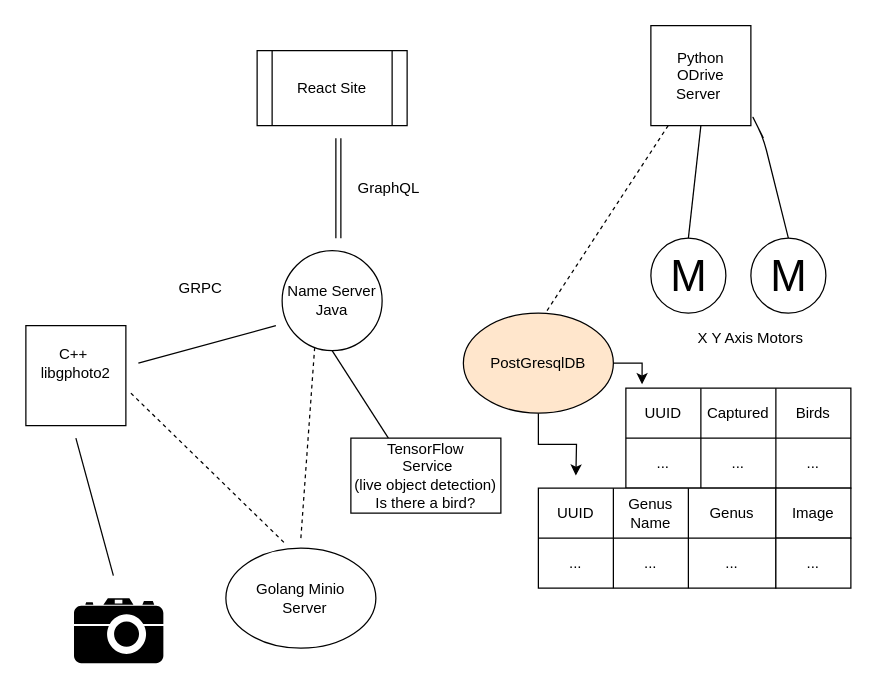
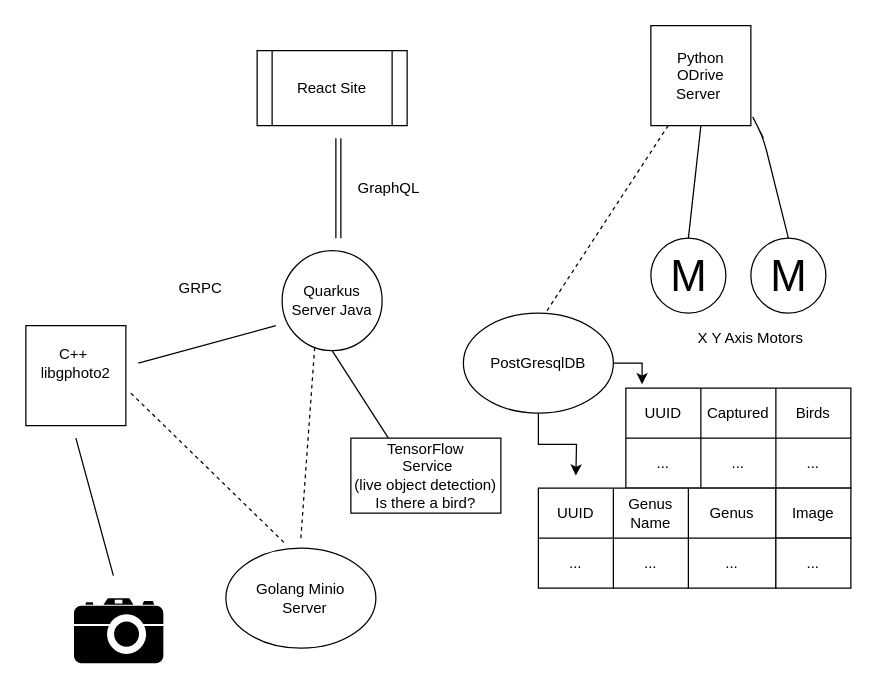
  <mxCell id="0" />
  <mxCell id="1" parent="0" />
- <mxCell id="2" value="Name Server Java&lt;br&gt;" style="ellipse;whiteSpace=wrap;html=1;aspect=fixed;" parent="1" vertex="1"><mxGeometry x="225" y="200" width="80" height="80" as="geometry" /></mxCell>
+ <mxCell id="2" value="Quarkus Server Java&lt;br&gt;" style="ellipse;whiteSpace=wrap;html=1;aspect=fixed;" parent="1" vertex="1"><mxGeometry x="225" y="200" width="80" height="80" as="geometry" /></mxCell>
  <mxCell id="3" value="" style="whiteSpace=wrap;html=1;aspect=fixed;" parent="1" vertex="1"><mxGeometry x="20" y="260" width="80" height="80" as="geometry" /></mxCell>
  <mxCell id="4" value="" style="endArrow=none;html=1;" parent="1" edge="1"><mxGeometry width="50" height="50" relative="1" as="geometry"><mxPoint x="90" y="460" as="sourcePoint" /><mxPoint x="60" y="350" as="targetPoint" /><Array as="points"><mxPoint x="60" y="350" /></Array></mxGeometry></mxCell>
  <mxCell id="5" value="React Site" style="shape=process;whiteSpace=wrap;html=1;backgroundOutline=1;" parent="1" vertex="1"><mxGeometry x="205" y="40" width="120" height="60" as="geometry" /></mxCell>
  <mxCell id="6" value="" style="endArrow=none;html=1;" parent="1" edge="1"><mxGeometry width="50" height="50" relative="1" as="geometry"><mxPoint x="220" y="260" as="sourcePoint" /><mxPoint x="110" y="290" as="targetPoint" /><Array as="points" /></mxGeometry></mxCell>
  <mxCell id="7" value="GRPC" style="text;html=1;strokeColor=none;fillColor=none;align=center;verticalAlign=middle;whiteSpace=wrap;rounded=0;" parent="1" vertex="1"><mxGeometry x="140" y="220" width="40" height="20" as="geometry" /></mxCell>
  <mxCell id="8" value="C++&amp;nbsp;&lt;br&gt;libgphoto2" style="text;html=1;strokeColor=none;fillColor=none;align=center;verticalAlign=middle;whiteSpace=wrap;rounded=0;" parent="1" vertex="1"><mxGeometry x="40" y="280" width="40" height="20" as="geometry" /></mxCell>
  <mxCell id="9" value="" style="endArrow=none;dashed=1;html=1;exitX=0.558;exitY=-0.025;exitDx=0;exitDy=0;exitPerimeter=0;" parent="1" source="13" target="10" edge="1"><mxGeometry width="50" height="50" relative="1" as="geometry"><mxPoint x="265" y="360" as="sourcePoint" /><mxPoint x="290" y="350" as="targetPoint" /></mxGeometry></mxCell>
  <mxCell id="10" value="Python ODrive Server&amp;nbsp;" style="whiteSpace=wrap;html=1;aspect=fixed;" parent="1" vertex="1"><mxGeometry x="520" y="20" width="80" height="80" as="geometry" /></mxCell>
  <mxCell id="11" style="edgeStyle=orthogonalEdgeStyle;rounded=0;orthogonalLoop=1;jettySize=auto;html=1;exitX=0.5;exitY=1;exitDx=0;exitDy=0;" edge="1" parent="1" source="13"><mxGeometry relative="1" as="geometry"><mxPoint x="460" y="380" as="targetPoint" /></mxGeometry></mxCell>
  <mxCell id="12" style="edgeStyle=orthogonalEdgeStyle;rounded=0;orthogonalLoop=1;jettySize=auto;html=1;exitX=1;exitY=0.5;exitDx=0;exitDy=0;entryX=0.072;entryY=-0.075;entryDx=0;entryDy=0;entryPerimeter=0;" edge="1" parent="1" source="13" target="27"><mxGeometry relative="1" as="geometry"><mxPoint x="570" y="300" as="targetPoint" /></mxGeometry></mxCell>
- <mxCell id="13" value="PostGresqlDB" style="ellipse;whiteSpace=wrap;html=1;fillColor=#ffe6cc;" parent="1" vertex="1"><mxGeometry x="370" y="250" width="120" height="80" as="geometry" /></mxCell>
+ <mxCell id="13" value="PostGresqlDB" style="ellipse;whiteSpace=wrap;html=1;" parent="1" vertex="1"><mxGeometry x="370" y="250" width="120" height="80" as="geometry" /></mxCell>
  <mxCell id="14" value="Golang Minio&lt;br&gt;&amp;nbsp; Server" style="ellipse;whiteSpace=wrap;html=1;" parent="1" vertex="1"><mxGeometry x="180" y="438" width="120" height="80" as="geometry" /></mxCell>
  <mxCell id="15" value="" style="endArrow=none;dashed=1;html=1;entryX=0.392;entryY=-0.05;entryDx=0;entryDy=0;entryPerimeter=0;exitX=1.05;exitY=0.675;exitDx=0;exitDy=0;exitPerimeter=0;" parent="1" source="3" target="14" edge="1"><mxGeometry width="50" height="50" relative="1" as="geometry"><mxPoint x="280" y="358" as="sourcePoint" /><mxPoint x="348.04" y="290" as="targetPoint" /></mxGeometry></mxCell>
  <mxCell id="16" value="" style="shape=link;html=1;" parent="1" edge="1"><mxGeometry width="50" height="50" relative="1" as="geometry"><mxPoint x="270" y="190" as="sourcePoint" /><mxPoint x="270" y="110" as="targetPoint" /></mxGeometry></mxCell>
  <mxCell id="17" value="" style="shape=mxgraph.signs.tech.camera_2;html=1;fillColor=#000000;strokeColor=none;verticalLabelPosition=bottom;verticalAlign=top;align=center;" parent="1" vertex="1"><mxGeometry x="58.5" y="478" width="71.5" height="52" as="geometry" /></mxCell>
  <mxCell id="18" value="M" style="verticalLabelPosition=middle;shadow=0;dashed=0;align=center;html=1;verticalAlign=middle;strokeWidth=1;shape=ellipse;aspect=fixed;fontSize=35;" parent="1" vertex="1"><mxGeometry x="600" y="190" width="60" height="60" as="geometry" /></mxCell>
  <mxCell id="19" value="M" style="verticalLabelPosition=middle;shadow=0;dashed=0;align=center;html=1;verticalAlign=middle;strokeWidth=1;shape=ellipse;aspect=fixed;fontSize=35;" parent="1" vertex="1"><mxGeometry x="520" y="190" width="60" height="60" as="geometry" /></mxCell>
  <mxCell id="20" value="X Y Axis Motors&lt;br&gt;" style="text;html=1;strokeColor=none;fillColor=none;align=center;verticalAlign=middle;whiteSpace=wrap;rounded=0;" parent="1" vertex="1"><mxGeometry x="550" y="260" width="100" height="20" as="geometry" /></mxCell>
  <mxCell id="21" value="" style="endArrow=none;html=1;exitX=0.5;exitY=0;exitDx=0;exitDy=0;" parent="1" source="19" edge="1"><mxGeometry width="50" height="50" relative="1" as="geometry"><mxPoint x="550" y="180" as="sourcePoint" /><mxPoint x="560" y="100" as="targetPoint" /><Array as="points"><mxPoint x="560" y="100" /></Array></mxGeometry></mxCell>
  <mxCell id="22" value="" style="endArrow=none;html=1;exitX=0.5;exitY=0;exitDx=0;exitDy=0;" parent="1" source="18" edge="1"><mxGeometry width="50" height="50" relative="1" as="geometry"><mxPoint x="600" y="170" as="sourcePoint" /><mxPoint x="610" y="110" as="targetPoint" /><Array as="points"><mxPoint x="610" y="110" /><mxPoint x="600" y="90" /></Array></mxGeometry></mxCell>
  <mxCell id="23" value="" style="endArrow=none;html=1;exitX=0.25;exitY=0;exitDx=0;exitDy=0;" parent="1" edge="1" source="24"><mxGeometry width="50" height="50" relative="1" as="geometry"><mxPoint x="265" y="450" as="sourcePoint" /><mxPoint x="265" y="280" as="targetPoint" /></mxGeometry></mxCell>
  <mxCell id="24" value="TensorFlow&lt;br&gt;&amp;nbsp;Service&lt;br&gt;(live object detection)&lt;br&gt;Is there a bird?" style="rounded=0;whiteSpace=wrap;html=1;" parent="1" vertex="1"><mxGeometry x="280" y="350" width="120" height="60" as="geometry" /></mxCell>
  <mxCell id="25" value="GraphQL&lt;br&gt;" style="text;html=1;align=center;verticalAlign=middle;resizable=0;points=[];autosize=1;" vertex="1" parent="1"><mxGeometry x="280" y="140" width="60" height="20" as="geometry" /></mxCell>
  <mxCell id="26" value="" style="shape=table;html=1;whiteSpace=wrap;startSize=0;container=1;collapsible=0;childLayout=tableLayout;" vertex="1" parent="1"><mxGeometry x="500" y="310" width="180" height="80" as="geometry" /></mxCell>
  <mxCell id="27" value="" style="shape=partialRectangle;html=1;whiteSpace=wrap;collapsible=0;dropTarget=0;pointerEvents=0;fillColor=none;top=0;left=0;bottom=0;right=0;points=[[0,0.5],[1,0.5]];portConstraint=eastwest;" vertex="1" parent="26"><mxGeometry width="180" height="40" as="geometry" /></mxCell>
  <mxCell id="28" value="UUID&lt;br&gt;" style="shape=partialRectangle;html=1;whiteSpace=wrap;connectable=0;fillColor=none;top=0;left=0;bottom=0;right=0;overflow=hidden;" vertex="1" parent="27"><mxGeometry width="60" height="40" as="geometry" /></mxCell>
  <mxCell id="29" value="Captured" style="shape=partialRectangle;html=1;whiteSpace=wrap;connectable=0;fillColor=none;top=0;left=0;bottom=0;right=0;overflow=hidden;" vertex="1" parent="27"><mxGeometry x="60" width="60" height="40" as="geometry" /></mxCell>
  <mxCell id="30" value="Birds&lt;br&gt;" style="shape=partialRectangle;html=1;whiteSpace=wrap;connectable=0;fillColor=none;top=0;left=0;bottom=0;right=0;overflow=hidden;" vertex="1" parent="27"><mxGeometry x="120" width="60" height="40" as="geometry" /></mxCell>
  <mxCell id="31" value="" style="shape=partialRectangle;html=1;whiteSpace=wrap;collapsible=0;dropTarget=0;pointerEvents=0;fillColor=none;top=0;left=0;bottom=0;right=0;points=[[0,0.5],[1,0.5]];portConstraint=eastwest;" vertex="1" parent="26"><mxGeometry y="40" width="180" height="40" as="geometry" /></mxCell>
  <mxCell id="32" value="...&lt;br&gt;" style="shape=partialRectangle;html=1;whiteSpace=wrap;connectable=0;fillColor=none;top=0;left=0;bottom=0;right=0;overflow=hidden;" vertex="1" parent="31"><mxGeometry width="60" height="40" as="geometry" /></mxCell>
  <mxCell id="33" value="..." style="shape=partialRectangle;html=1;whiteSpace=wrap;connectable=0;fillColor=none;top=0;left=0;bottom=0;right=0;overflow=hidden;" vertex="1" parent="31"><mxGeometry x="60" width="60" height="40" as="geometry" /></mxCell>
  <mxCell id="34" value="..." style="shape=partialRectangle;html=1;whiteSpace=wrap;connectable=0;fillColor=none;top=0;left=0;bottom=0;right=0;overflow=hidden;" vertex="1" parent="31"><mxGeometry x="120" width="60" height="40" as="geometry" /></mxCell>
  <mxCell id="35" value="" style="endArrow=none;dashed=1;html=1;entryX=0.325;entryY=0.975;entryDx=0;entryDy=0;entryPerimeter=0;" edge="1" parent="1" target="2"><mxGeometry width="50" height="50" relative="1" as="geometry"><mxPoint x="240" y="430" as="sourcePoint" /><mxPoint x="179.996" y="333.869" as="targetPoint" /></mxGeometry></mxCell>
  <mxCell id="36" value="" style="shape=table;html=1;whiteSpace=wrap;startSize=0;container=1;collapsible=0;childLayout=tableLayout;" vertex="1" parent="1"><mxGeometry x="430" y="390" width="190" height="80" as="geometry" /></mxCell>
  <mxCell id="37" value="" style="shape=partialRectangle;html=1;whiteSpace=wrap;collapsible=0;dropTarget=0;pointerEvents=0;fillColor=none;top=0;left=0;bottom=0;right=0;points=[[0,0.5],[1,0.5]];portConstraint=eastwest;" vertex="1" parent="36"><mxGeometry width="190" height="40" as="geometry" /></mxCell>
  <mxCell id="38" value="UUID&lt;br&gt;" style="shape=partialRectangle;html=1;whiteSpace=wrap;connectable=0;fillColor=none;top=0;left=0;bottom=0;right=0;overflow=hidden;" vertex="1" parent="37"><mxGeometry width="60" height="40" as="geometry" /></mxCell>
  <mxCell id="39" value="Genus Name&lt;br&gt;" style="shape=partialRectangle;html=1;whiteSpace=wrap;connectable=0;fillColor=none;top=0;left=0;bottom=0;right=0;overflow=hidden;" vertex="1" parent="37"><mxGeometry x="60" width="60" height="40" as="geometry" /></mxCell>
  <mxCell id="40" value="Genus&lt;br&gt;" style="shape=partialRectangle;html=1;whiteSpace=wrap;connectable=0;fillColor=none;top=0;left=0;bottom=0;right=0;overflow=hidden;" vertex="1" parent="37"><mxGeometry x="120" width="70" height="40" as="geometry" /></mxCell>
  <mxCell id="41" value="" style="shape=partialRectangle;html=1;whiteSpace=wrap;collapsible=0;dropTarget=0;pointerEvents=0;fillColor=none;top=0;left=0;bottom=0;right=0;points=[[0,0.5],[1,0.5]];portConstraint=eastwest;" vertex="1" parent="36"><mxGeometry y="40" width="190" height="40" as="geometry" /></mxCell>
  <mxCell id="42" value="...&lt;br&gt;" style="shape=partialRectangle;html=1;whiteSpace=wrap;connectable=0;fillColor=none;top=0;left=0;bottom=0;right=0;overflow=hidden;" vertex="1" parent="41"><mxGeometry width="60" height="40" as="geometry" /></mxCell>
  <mxCell id="43" value="..." style="shape=partialRectangle;html=1;whiteSpace=wrap;connectable=0;fillColor=none;top=0;left=0;bottom=0;right=0;overflow=hidden;" vertex="1" parent="41"><mxGeometry x="60" width="60" height="40" as="geometry" /></mxCell>
  <mxCell id="44" value="..." style="shape=partialRectangle;html=1;whiteSpace=wrap;connectable=0;fillColor=none;top=0;left=0;bottom=0;right=0;overflow=hidden;" vertex="1" parent="41"><mxGeometry x="120" width="70" height="40" as="geometry" /></mxCell>
  <mxCell id="45" value="Image" style="rounded=0;whiteSpace=wrap;html=1;strokeColor=#000000;strokeWidth=1;fillColor=#FFFFFF;" vertex="1" parent="1"><mxGeometry x="620" y="390" width="60" height="40" as="geometry" /></mxCell>
  <mxCell id="46" value="..." style="rounded=0;whiteSpace=wrap;html=1;strokeColor=#000000;strokeWidth=1;fillColor=#FFFFFF;" vertex="1" parent="1"><mxGeometry x="620" y="430" width="60" height="40" as="geometry" /></mxCell>
